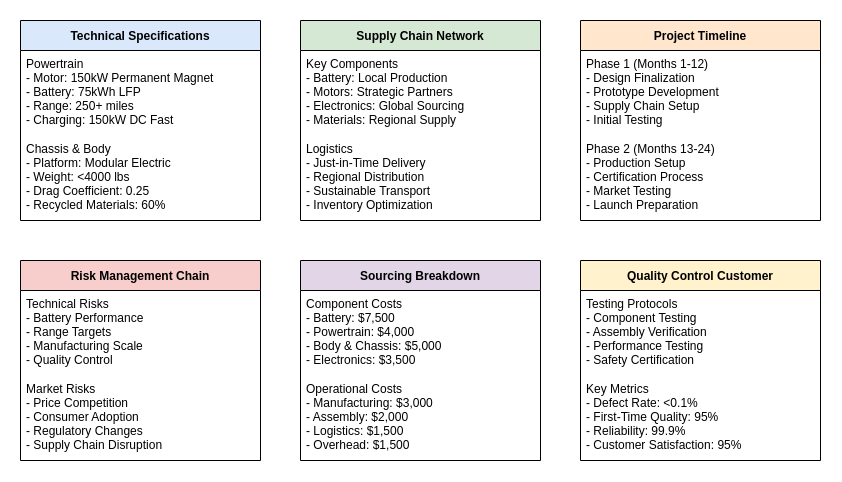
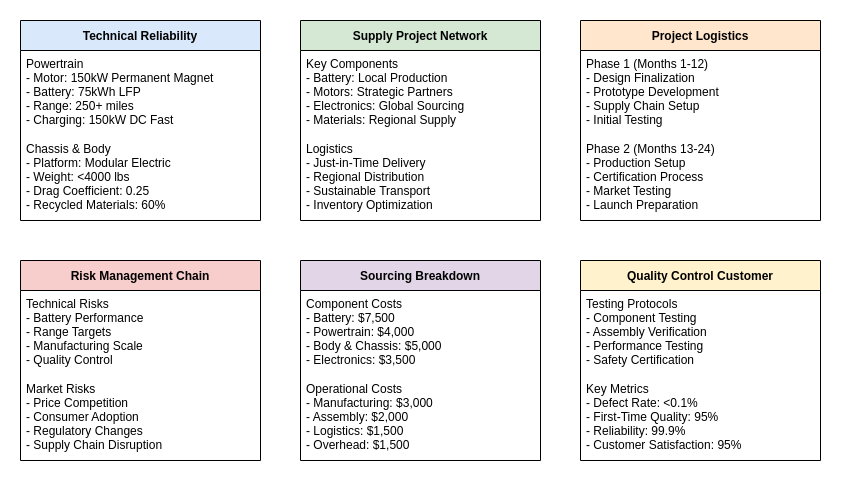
  <mxCell id="0" />
  <mxCell id="1" parent="0" />
- <mxCell id="2" value="Technical Specifications" style="swimlane;fontStyle=1;childLayout=stackLayout;horizontal=1;startSize=30;horizontalStack=0;resizeParent=1;resizeParentMax=0;resizeLast=0;collapsible=1;marginBottom=0;fillColor=#dae8fc;" vertex="1" parent="1"><mxGeometry x="20" y="20" width="240" height="200" as="geometry" /></mxCell>
+ <mxCell id="2" value="Technical Reliability" style="swimlane;fontStyle=1;childLayout=stackLayout;horizontal=1;startSize=30;horizontalStack=0;resizeParent=1;resizeParentMax=0;resizeLast=0;collapsible=1;marginBottom=0;fillColor=#dae8fc;" vertex="1" parent="1"><mxGeometry x="20" y="20" width="240" height="200" as="geometry" /></mxCell>
  <mxCell id="3" value="Powertrain&#10;- Motor: 150kW Permanent Magnet&#10;- Battery: 75kWh LFP&#10;- Range: 250+ miles&#10;- Charging: 150kW DC Fast" style="text;strokeColor=none;fillColor=none;align=left;verticalAlign=top;spacingLeft=4;spacingRight=4;overflow=hidden;rotatable=0;points=[[0,0.5],[1,0.5]];portConstraint=eastwest;" vertex="1" parent="2"><mxGeometry y="30" width="240" height="85" as="geometry" /></mxCell>
  <mxCell id="4" value="Chassis &amp; Body&#10;- Platform: Modular Electric&#10;- Weight: &lt;4000 lbs&#10;- Drag Coefficient: 0.25&#10;- Recycled Materials: 60%" style="text;strokeColor=none;fillColor=none;align=left;verticalAlign=top;spacingLeft=4;spacingRight=4;overflow=hidden;rotatable=0;points=[[0,0.5],[1,0.5]];portConstraint=eastwest;" vertex="1" parent="2"><mxGeometry y="115" width="240" height="85" as="geometry" /></mxCell>
- <mxCell id="5" value="Supply Chain Network" style="swimlane;fontStyle=1;childLayout=stackLayout;horizontal=1;startSize=30;horizontalStack=0;resizeParent=1;resizeParentMax=0;resizeLast=0;collapsible=1;marginBottom=0;fillColor=#d5e8d4;" vertex="1" parent="1"><mxGeometry x="300" y="20" width="240" height="200" as="geometry" /></mxCell>
+ <mxCell id="5" value="Supply Project Network" style="swimlane;fontStyle=1;childLayout=stackLayout;horizontal=1;startSize=30;horizontalStack=0;resizeParent=1;resizeParentMax=0;resizeLast=0;collapsible=1;marginBottom=0;fillColor=#d5e8d4;" vertex="1" parent="1"><mxGeometry x="300" y="20" width="240" height="200" as="geometry" /></mxCell>
  <mxCell id="6" value="Key Components&#10;- Battery: Local Production&#10;- Motors: Strategic Partners&#10;- Electronics: Global Sourcing&#10;- Materials: Regional Supply" style="text;strokeColor=none;fillColor=none;align=left;verticalAlign=top;spacingLeft=4;spacingRight=4;overflow=hidden;rotatable=0;points=[[0,0.5],[1,0.5]];portConstraint=eastwest;" vertex="1" parent="5"><mxGeometry y="30" width="240" height="85" as="geometry" /></mxCell>
  <mxCell id="7" value="Logistics&#10;- Just-in-Time Delivery&#10;- Regional Distribution&#10;- Sustainable Transport&#10;- Inventory Optimization" style="text;strokeColor=none;fillColor=none;align=left;verticalAlign=top;spacingLeft=4;spacingRight=4;overflow=hidden;rotatable=0;points=[[0,0.5],[1,0.5]];portConstraint=eastwest;" vertex="1" parent="5"><mxGeometry y="115" width="240" height="85" as="geometry" /></mxCell>
- <mxCell id="8" value="Project Timeline" style="swimlane;fontStyle=1;childLayout=stackLayout;horizontal=1;startSize=30;horizontalStack=0;resizeParent=1;resizeParentMax=0;resizeLast=0;collapsible=1;marginBottom=0;fillColor=#ffe6cc;" vertex="1" parent="1"><mxGeometry x="580" y="20" width="240" height="200" as="geometry" /></mxCell>
+ <mxCell id="8" value="Project Logistics" style="swimlane;fontStyle=1;childLayout=stackLayout;horizontal=1;startSize=30;horizontalStack=0;resizeParent=1;resizeParentMax=0;resizeLast=0;collapsible=1;marginBottom=0;fillColor=#ffe6cc;" vertex="1" parent="1"><mxGeometry x="580" y="20" width="240" height="200" as="geometry" /></mxCell>
  <mxCell id="9" value="Phase 1 (Months 1-12)&#10;- Design Finalization&#10;- Prototype Development&#10;- Supply Chain Setup&#10;- Initial Testing" style="text;strokeColor=none;fillColor=none;align=left;verticalAlign=top;spacingLeft=4;spacingRight=4;overflow=hidden;rotatable=0;points=[[0,0.5],[1,0.5]];portConstraint=eastwest;" vertex="1" parent="8"><mxGeometry y="30" width="240" height="85" as="geometry" /></mxCell>
  <mxCell id="10" value="Phase 2 (Months 13-24)&#10;- Production Setup&#10;- Certification Process&#10;- Market Testing&#10;- Launch Preparation" style="text;strokeColor=none;fillColor=none;align=left;verticalAlign=top;spacingLeft=4;spacingRight=4;overflow=hidden;rotatable=0;points=[[0,0.5],[1,0.5]];portConstraint=eastwest;" vertex="1" parent="8"><mxGeometry y="115" width="240" height="85" as="geometry" /></mxCell>
  <mxCell id="11" value="Risk Management Chain" style="swimlane;fontStyle=1;childLayout=stackLayout;horizontal=1;startSize=30;horizontalStack=0;resizeParent=1;resizeParentMax=0;resizeLast=0;collapsible=1;marginBottom=0;fillColor=#f8cecc;" vertex="1" parent="1"><mxGeometry x="20" y="260" width="240" height="200" as="geometry" /></mxCell>
  <mxCell id="12" value="Technical Risks&#10;- Battery Performance&#10;- Range Targets&#10;- Manufacturing Scale&#10;- Quality Control" style="text;strokeColor=none;fillColor=none;align=left;verticalAlign=top;spacingLeft=4;spacingRight=4;overflow=hidden;rotatable=0;points=[[0,0.5],[1,0.5]];portConstraint=eastwest;" vertex="1" parent="11"><mxGeometry y="30" width="240" height="85" as="geometry" /></mxCell>
  <mxCell id="13" value="Market Risks&#10;- Price Competition&#10;- Consumer Adoption&#10;- Regulatory Changes&#10;- Supply Chain Disruption" style="text;strokeColor=none;fillColor=none;align=left;verticalAlign=top;spacingLeft=4;spacingRight=4;overflow=hidden;rotatable=0;points=[[0,0.5],[1,0.5]];portConstraint=eastwest;" vertex="1" parent="11"><mxGeometry y="115" width="240" height="85" as="geometry" /></mxCell>
  <mxCell id="14" value="Sourcing Breakdown" style="swimlane;fontStyle=1;childLayout=stackLayout;horizontal=1;startSize=30;horizontalStack=0;resizeParent=1;resizeParentMax=0;resizeLast=0;collapsible=1;marginBottom=0;fillColor=#e1d5e7;" vertex="1" parent="1"><mxGeometry x="300" y="260" width="240" height="200" as="geometry" /></mxCell>
  <mxCell id="15" value="Component Costs&#10;- Battery: $7,500&#10;- Powertrain: $4,000&#10;- Body &amp; Chassis: $5,000&#10;- Electronics: $3,500" style="text;strokeColor=none;fillColor=none;align=left;verticalAlign=top;spacingLeft=4;spacingRight=4;overflow=hidden;rotatable=0;points=[[0,0.5],[1,0.5]];portConstraint=eastwest;" vertex="1" parent="14"><mxGeometry y="30" width="240" height="85" as="geometry" /></mxCell>
  <mxCell id="16" value="Operational Costs&#10;- Manufacturing: $3,000&#10;- Assembly: $2,000&#10;- Logistics: $1,500&#10;- Overhead: $1,500" style="text;strokeColor=none;fillColor=none;align=left;verticalAlign=top;spacingLeft=4;spacingRight=4;overflow=hidden;rotatable=0;points=[[0,0.5],[1,0.5]];portConstraint=eastwest;" vertex="1" parent="14"><mxGeometry y="115" width="240" height="85" as="geometry" /></mxCell>
  <mxCell id="17" value="Quality Control Customer" style="swimlane;fontStyle=1;childLayout=stackLayout;horizontal=1;startSize=30;horizontalStack=0;resizeParent=1;resizeParentMax=0;resizeLast=0;collapsible=1;marginBottom=0;fillColor=#fff2cc;" vertex="1" parent="1"><mxGeometry x="580" y="260" width="240" height="200" as="geometry" /></mxCell>
  <mxCell id="18" value="Testing Protocols&#10;- Component Testing&#10;- Assembly Verification&#10;- Performance Testing&#10;- Safety Certification" style="text;strokeColor=none;fillColor=none;align=left;verticalAlign=top;spacingLeft=4;spacingRight=4;overflow=hidden;rotatable=0;points=[[0,0.5],[1,0.5]];portConstraint=eastwest;" vertex="1" parent="17"><mxGeometry y="30" width="240" height="85" as="geometry" /></mxCell>
  <mxCell id="19" value="Key Metrics&#10;- Defect Rate: &lt;0.1%&#10;- First-Time Quality: 95%&#10;- Reliability: 99.9%&#10;- Customer Satisfaction: 95%" style="text;strokeColor=none;fillColor=none;align=left;verticalAlign=top;spacingLeft=4;spacingRight=4;overflow=hidden;rotatable=0;points=[[0,0.5],[1,0.5]];portConstraint=eastwest;" vertex="1" parent="17"><mxGeometry y="115" width="240" height="85" as="geometry" /></mxCell>
